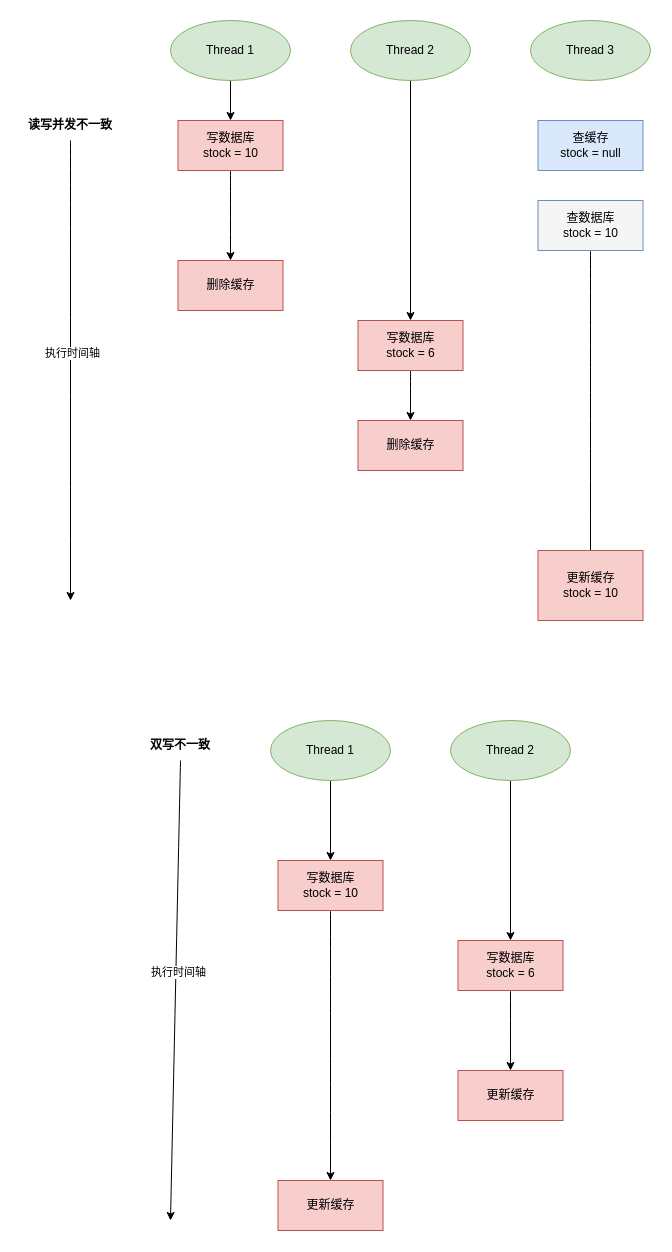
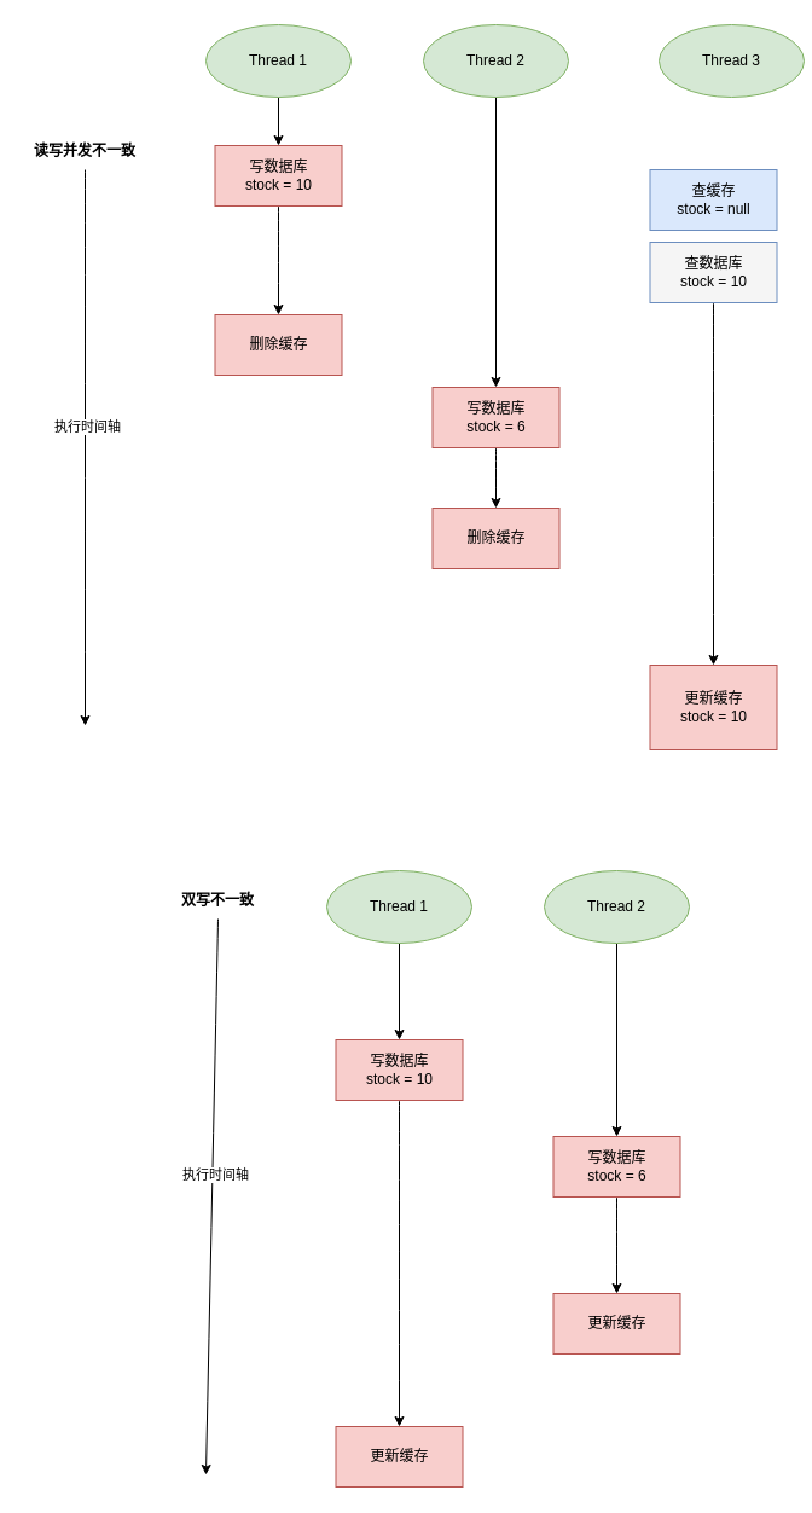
  <mxCell id="0" />
  <mxCell id="1" parent="0" />
  <mxCell id="2" style="edgeStyle=orthogonalEdgeStyle;rounded=0;orthogonalLoop=1;jettySize=auto;html=1;exitX=0.5;exitY=1;exitDx=0;exitDy=0;entryX=0.5;entryY=0;entryDx=0;entryDy=0;" parent="1" source="3" target="5" edge="1"><mxGeometry relative="1" as="geometry"><mxPoint x="230" y="140" as="targetPoint" /></mxGeometry></mxCell>
  <mxCell id="3" value="Thread 1" style="ellipse;whiteSpace=wrap;html=1;fillColor=#d5e8d4;strokeColor=#82b366;" parent="1" vertex="1"><mxGeometry x="170" y="20" width="120" height="60" as="geometry" /></mxCell>
  <mxCell id="4" value="" style="edgeStyle=orthogonalEdgeStyle;curved=1;rounded=0;orthogonalLoop=1;jettySize=auto;html=1;" parent="1" source="5" target="6" edge="1"><mxGeometry relative="1" as="geometry" /></mxCell>
  <mxCell id="5" value="写数据库&lt;br&gt;stock = 10" style="rounded=0;whiteSpace=wrap;html=1;fillColor=#f8cecc;strokeColor=#b85450;" parent="1" vertex="1"><mxGeometry x="177.5" y="120" width="105" height="50" as="geometry" /></mxCell>
  <mxCell id="6" value="删除缓存" style="whiteSpace=wrap;html=1;rounded=0;fillColor=#f8cecc;strokeColor=#b85450;" parent="1" vertex="1"><mxGeometry x="177.5" y="260" width="105" height="50" as="geometry" /></mxCell>
  <mxCell id="7" style="edgeStyle=orthogonalEdgeStyle;rounded=0;orthogonalLoop=1;jettySize=auto;html=1;exitX=0.5;exitY=1;exitDx=0;exitDy=0;entryX=0.5;entryY=0;entryDx=0;entryDy=0;" parent="1" source="8" target="10" edge="1"><mxGeometry relative="1" as="geometry"><mxPoint x="410" y="140" as="targetPoint" /></mxGeometry></mxCell>
  <mxCell id="8" value="Thread 2" style="ellipse;whiteSpace=wrap;html=1;fillColor=#d5e8d4;strokeColor=#82b366;" parent="1" vertex="1"><mxGeometry x="350" y="20" width="120" height="60" as="geometry" /></mxCell>
  <mxCell id="9" value="" style="edgeStyle=orthogonalEdgeStyle;curved=1;rounded=0;orthogonalLoop=1;jettySize=auto;html=1;" parent="1" source="10" target="11" edge="1"><mxGeometry relative="1" as="geometry" /></mxCell>
  <mxCell id="10" value="写数据库&lt;br&gt;stock = 6" style="rounded=0;whiteSpace=wrap;html=1;fillColor=#f8cecc;strokeColor=#b85450;" parent="1" vertex="1"><mxGeometry x="357.5" y="320" width="105" height="50" as="geometry" /></mxCell>
  <mxCell id="11" value="删除缓存" style="whiteSpace=wrap;html=1;rounded=0;fillColor=#f8cecc;strokeColor=#b85450;" parent="1" vertex="1"><mxGeometry x="357.5" y="420" width="105" height="50" as="geometry" /></mxCell>
- <mxCell id="12" value="Thread 3" style="ellipse;whiteSpace=wrap;html=1;fillColor=#d5e8d4;strokeColor=#82b366;" parent="1" vertex="1"><mxGeometry x="530" y="20" width="120" height="60" as="geometry" /></mxCell>
- <mxCell id="13" value="" style="edgeStyle=orthogonalEdgeStyle;curved=1;rounded=0;orthogonalLoop=1;jettySize=auto;html=1;endArrow=none;" parent="1" source="14" target="15" edge="1"><mxGeometry relative="1" as="geometry" /></mxCell>
+ <mxCell id="12" value="Thread 3" style="ellipse;whiteSpace=wrap;html=1;fillColor=#d5e8d4;strokeColor=#82b366;" parent="1" vertex="1"><mxGeometry x="545" y="20" width="120" height="60" as="geometry" /></mxCell>
+ <mxCell id="13" value="" style="edgeStyle=orthogonalEdgeStyle;curved=1;rounded=0;orthogonalLoop=1;jettySize=auto;html=1;" parent="1" source="14" target="15" edge="1"><mxGeometry relative="1" as="geometry" /></mxCell>
  <mxCell id="14" value="查数据库&lt;br&gt;stock = 10" style="rounded=0;whiteSpace=wrap;html=1;fillColor=#f5f5f5;strokeColor=#6c8ebf;" parent="1" vertex="1"><mxGeometry x="537.5" y="200" width="105" height="50" as="geometry" /></mxCell>
  <mxCell id="15" value="更新缓存&lt;br&gt;stock = 10" style="whiteSpace=wrap;html=1;rounded=0;fillColor=#f8cecc;strokeColor=#b85450;" parent="1" vertex="1"><mxGeometry x="537.5" y="550" width="105" height="70" as="geometry" /></mxCell>
- <mxCell id="16" value="查缓存&lt;br&gt;stock = null" style="rounded=0;whiteSpace=wrap;html=1;fillColor=#dae8fc;strokeColor=#6c8ebf;" parent="1" vertex="1"><mxGeometry x="537.5" y="120" width="105" height="50" as="geometry" /></mxCell>
+ <mxCell id="16" value="查缓存&lt;br&gt;stock = null" style="rounded=0;whiteSpace=wrap;html=1;fillColor=#dae8fc;strokeColor=#6c8ebf;" parent="1" vertex="1"><mxGeometry x="537.5" y="140" width="105" height="50" as="geometry" /></mxCell>
  <mxCell id="17" value="" style="endArrow=classic;html=1;rounded=0;curved=1;exitX=0.5;exitY=1;exitDx=0;exitDy=0;" parent="1" source="19" edge="1"><mxGeometry width="50" height="50" relative="1" as="geometry"><mxPoint x="70" y="40" as="sourcePoint" /><mxPoint x="70" y="600" as="targetPoint" /></mxGeometry></mxCell>
  <mxCell id="18" value="执行时间轴" style="edgeLabel;html=1;align=center;verticalAlign=middle;resizable=0;points=[];" parent="17" vertex="1" connectable="0"><mxGeometry x="-0.232" y="1" relative="1" as="geometry"><mxPoint y="35" as="offset" /></mxGeometry></mxCell>
  <mxCell id="19" value="读写并发不一致" style="text;html=1;strokeColor=none;fillColor=none;align=center;verticalAlign=middle;whiteSpace=wrap;rounded=0;fontStyle=1" parent="1" vertex="1"><mxGeometry x="20" y="110" width="100" height="30" as="geometry" /></mxCell>
  <mxCell id="20" style="edgeStyle=orthogonalEdgeStyle;rounded=0;orthogonalLoop=1;jettySize=auto;html=1;exitX=0.5;exitY=1;exitDx=0;exitDy=0;entryX=0.5;entryY=0;entryDx=0;entryDy=0;" parent="1" source="21" target="23" edge="1"><mxGeometry relative="1" as="geometry"><mxPoint x="330" y="840" as="targetPoint" /></mxGeometry></mxCell>
  <mxCell id="21" value="Thread 1" style="ellipse;whiteSpace=wrap;html=1;fillColor=#d5e8d4;strokeColor=#82b366;" parent="1" vertex="1"><mxGeometry x="270" y="720" width="120" height="60" as="geometry" /></mxCell>
  <mxCell id="22" value="" style="edgeStyle=orthogonalEdgeStyle;curved=1;rounded=0;orthogonalLoop=1;jettySize=auto;html=1;" parent="1" source="23" target="24" edge="1"><mxGeometry relative="1" as="geometry" /></mxCell>
  <mxCell id="23" value="写数据库&lt;br&gt;stock = 10" style="rounded=0;whiteSpace=wrap;html=1;fillColor=#f8cecc;strokeColor=#b85450;" parent="1" vertex="1"><mxGeometry x="277.5" y="860" width="105" height="50" as="geometry" /></mxCell>
  <mxCell id="24" value="更新缓存" style="whiteSpace=wrap;html=1;rounded=0;fillColor=#f8cecc;strokeColor=#b85450;" parent="1" vertex="1"><mxGeometry x="277.5" y="1180" width="105" height="50" as="geometry" /></mxCell>
  <mxCell id="25" style="edgeStyle=orthogonalEdgeStyle;rounded=0;orthogonalLoop=1;jettySize=auto;html=1;exitX=0.5;exitY=1;exitDx=0;exitDy=0;entryX=0.5;entryY=0;entryDx=0;entryDy=0;" parent="1" source="26" target="28" edge="1"><mxGeometry relative="1" as="geometry"><mxPoint x="510" y="840" as="targetPoint" /></mxGeometry></mxCell>
  <mxCell id="26" value="Thread 2" style="ellipse;whiteSpace=wrap;html=1;fillColor=#d5e8d4;strokeColor=#82b366;" parent="1" vertex="1"><mxGeometry x="450" y="720" width="120" height="60" as="geometry" /></mxCell>
  <mxCell id="27" value="" style="edgeStyle=orthogonalEdgeStyle;curved=1;rounded=0;orthogonalLoop=1;jettySize=auto;html=1;" parent="1" source="28" target="29" edge="1"><mxGeometry relative="1" as="geometry" /></mxCell>
  <mxCell id="28" value="写数据库&lt;br&gt;stock = 6" style="rounded=0;whiteSpace=wrap;html=1;fillColor=#f8cecc;strokeColor=#b85450;" parent="1" vertex="1"><mxGeometry x="457.5" y="940" width="105" height="50" as="geometry" /></mxCell>
  <mxCell id="29" value="更新缓存" style="whiteSpace=wrap;html=1;rounded=0;fillColor=#f8cecc;strokeColor=#b85450;" parent="1" vertex="1"><mxGeometry x="457.5" y="1070" width="105" height="50" as="geometry" /></mxCell>
  <mxCell id="30" value="" style="endArrow=classic;html=1;rounded=0;curved=1;exitX=0.5;exitY=1;exitDx=0;exitDy=0;" parent="1" source="32" edge="1"><mxGeometry width="50" height="50" relative="1" as="geometry"><mxPoint x="170" y="740" as="sourcePoint" /><mxPoint x="170" y="1220" as="targetPoint" /></mxGeometry></mxCell>
  <mxCell id="31" value="执行时间轴" style="edgeLabel;html=1;align=center;verticalAlign=middle;resizable=0;points=[];" parent="30" vertex="1" connectable="0"><mxGeometry x="-0.232" y="1" relative="1" as="geometry"><mxPoint y="35" as="offset" /></mxGeometry></mxCell>
  <mxCell id="32" value="双写不一致" style="text;html=1;strokeColor=none;fillColor=none;align=center;verticalAlign=middle;whiteSpace=wrap;rounded=0;fontStyle=1" parent="1" vertex="1"><mxGeometry x="130" y="730" width="100" height="30" as="geometry" /></mxCell>
